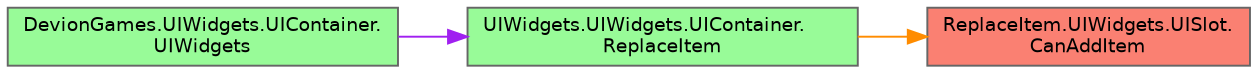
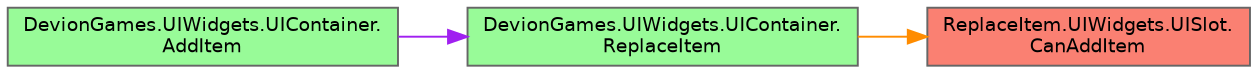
  digraph {
    rankdir=RL
    node [color=grey40 fillcolor=palegreen fontname=Helvetica fontsize=10 shape=box style=filled]
    edge [dir=back fontname=Helvetica fontsize=10 labelfontname=Helvetica labelfontsize=10 style=solid]
    n1 [color=gray40 fillcolor=salmon fontcolor=black height=0.2 label="ReplaceItem.UIWidgets.UISlot.\lCanAddItem" width=0.4]
-   n2 [height=0.2 label="UIWidgets.UIWidgets.UIContainer.\lReplaceItem" width=0.4]
-   n3 [height=0.2 label="DevionGames.UIWidgets.UIContainer.\lUIWidgets" width=0.4]
+   n2 [height=0.2 label="DevionGames.UIWidgets.UIContainer.\lReplaceItem" width=0.4]
+   n3 [height=0.2 label="DevionGames.UIWidgets.UIContainer.\lAddItem" width=0.4]
    n1 -> n2 [color=darkorange]
    n2 -> n3 [color=purple]
  }
